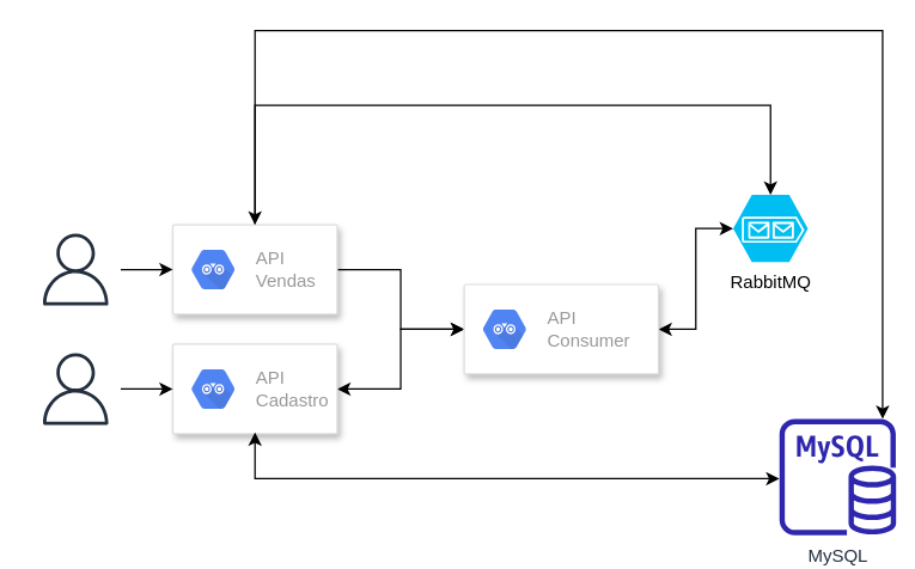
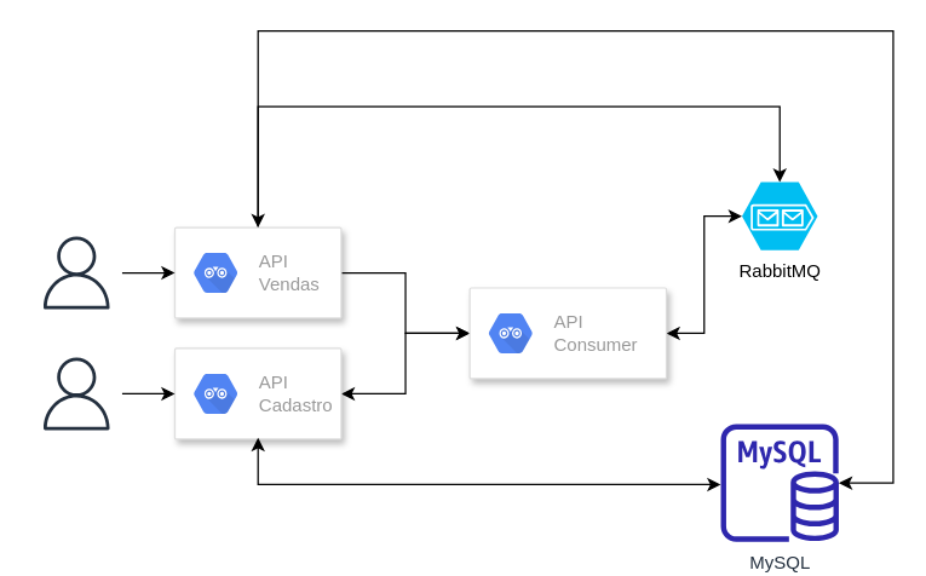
  <mxCell id="0" />
  <mxCell id="1" parent="0" />
  <mxCell id="2" style="edgeStyle=orthogonalEdgeStyle;rounded=0;jumpStyle=none;orthogonalLoop=1;jettySize=auto;html=1;entryX=0;entryY=0.5;entryDx=0;entryDy=0;startArrow=classic;startFill=1;" parent="1" source="3" target="11" edge="1"><mxGeometry relative="1" as="geometry" /></mxCell>
  <mxCell id="3" value="" style="strokeColor=#dddddd;shadow=1;strokeWidth=1;rounded=1;absoluteArcSize=1;arcSize=2;" parent="1" vertex="1"><mxGeometry x="115" y="230" width="110" height="60" as="geometry" /></mxCell>
  <mxCell id="4" value="API&lt;br&gt;Cadastro" style="sketch=0;dashed=0;connectable=0;html=1;fillColor=#5184F3;strokeColor=none;shape=mxgraph.gcp2.hexIcon;prIcon=api_analytics;part=1;labelPosition=right;verticalLabelPosition=middle;align=left;verticalAlign=middle;spacingLeft=5;fontColor=#999999;fontSize=12;" parent="3" vertex="1"><mxGeometry y="0.5" width="44" height="39" relative="1" as="geometry"><mxPoint x="5" y="-19.5" as="offset" /></mxGeometry></mxCell>
  <mxCell id="5" style="edgeStyle=orthogonalEdgeStyle;rounded=0;jumpStyle=none;orthogonalLoop=1;jettySize=auto;html=1;entryX=0.5;entryY=0;entryDx=0;entryDy=0;entryPerimeter=0;startArrow=classic;startFill=1;" parent="1" source="8" target="19" edge="1"><mxGeometry relative="1" as="geometry"><Array as="points"><mxPoint x="170" y="70" /><mxPoint x="515" y="70" /></Array></mxGeometry></mxCell>
  <mxCell id="6" style="edgeStyle=orthogonalEdgeStyle;rounded=0;jumpStyle=none;orthogonalLoop=1;jettySize=auto;html=1;entryX=0;entryY=0.5;entryDx=0;entryDy=0;startArrow=none;startFill=0;" parent="1" source="8" target="11" edge="1"><mxGeometry relative="1" as="geometry" /></mxCell>
  <mxCell id="7" style="edgeStyle=orthogonalEdgeStyle;rounded=0;orthogonalLoop=1;jettySize=auto;html=1;" edge="1" parent="1" source="8" target="18"><mxGeometry relative="1" as="geometry"><Array as="points"><mxPoint x="170" y="20" /><mxPoint x="590" y="20" /><mxPoint x="590" y="319" /></Array></mxGeometry></mxCell>
  <mxCell id="8" value="" style="strokeColor=#dddddd;shadow=1;strokeWidth=1;rounded=1;absoluteArcSize=1;arcSize=2;" parent="1" vertex="1"><mxGeometry x="115" y="150" width="110" height="60" as="geometry" /></mxCell>
  <mxCell id="9" value="API&lt;br&gt;Vendas" style="sketch=0;dashed=0;connectable=0;html=1;fillColor=#5184F3;strokeColor=none;shape=mxgraph.gcp2.hexIcon;prIcon=api_analytics;part=1;labelPosition=right;verticalLabelPosition=middle;align=left;verticalAlign=middle;spacingLeft=5;fontColor=#999999;fontSize=12;" parent="8" vertex="1"><mxGeometry y="0.5" width="44" height="39" relative="1" as="geometry"><mxPoint x="5" y="-19.5" as="offset" /></mxGeometry></mxCell>
  <mxCell id="10" style="edgeStyle=orthogonalEdgeStyle;rounded=0;jumpStyle=none;orthogonalLoop=1;jettySize=auto;html=1;entryX=0;entryY=0.5;entryDx=0;entryDy=0;entryPerimeter=0;startArrow=classic;startFill=1;" parent="1" source="11" target="19" edge="1"><mxGeometry relative="1" as="geometry" /></mxCell>
  <mxCell id="11" value="" style="strokeColor=#dddddd;shadow=1;strokeWidth=1;rounded=1;absoluteArcSize=1;arcSize=2;" parent="1" vertex="1"><mxGeometry x="310" y="190" width="130" height="60" as="geometry" /></mxCell>
  <mxCell id="12" value="API&lt;br&gt;Consumer" style="sketch=0;dashed=0;connectable=0;html=1;fillColor=#5184F3;strokeColor=none;shape=mxgraph.gcp2.hexIcon;prIcon=api_analytics;part=1;labelPosition=right;verticalLabelPosition=middle;align=left;verticalAlign=middle;spacingLeft=5;fontColor=#999999;fontSize=12;" parent="11" vertex="1"><mxGeometry y="0.5" width="44" height="39" relative="1" as="geometry"><mxPoint x="5" y="-19.5" as="offset" /></mxGeometry></mxCell>
  <mxCell id="13" value="" style="edgeStyle=orthogonalEdgeStyle;rounded=0;orthogonalLoop=1;jettySize=auto;html=1;" parent="1" source="14" target="8" edge="1"><mxGeometry relative="1" as="geometry" /></mxCell>
  <mxCell id="14" value="" style="sketch=0;outlineConnect=0;fontColor=#232F3E;gradientColor=none;strokeColor=#232F3E;fillColor=#ffffff;dashed=0;verticalLabelPosition=bottom;verticalAlign=top;align=center;html=1;fontSize=12;fontStyle=0;aspect=fixed;shape=mxgraph.aws4.resourceIcon;resIcon=mxgraph.aws4.user;" parent="1" vertex="1"><mxGeometry x="20" y="150" width="60" height="60" as="geometry" /></mxCell>
  <mxCell id="15" value="" style="edgeStyle=orthogonalEdgeStyle;rounded=0;orthogonalLoop=1;jettySize=auto;html=1;" parent="1" source="16" target="3" edge="1"><mxGeometry relative="1" as="geometry" /></mxCell>
  <mxCell id="16" value="" style="sketch=0;outlineConnect=0;fontColor=#232F3E;gradientColor=none;strokeColor=#232F3E;fillColor=#ffffff;dashed=0;verticalLabelPosition=bottom;verticalAlign=top;align=center;html=1;fontSize=12;fontStyle=0;aspect=fixed;shape=mxgraph.aws4.resourceIcon;resIcon=mxgraph.aws4.user;" parent="1" vertex="1"><mxGeometry x="20" y="230" width="60" height="60" as="geometry" /></mxCell>
  <mxCell id="17" style="edgeStyle=orthogonalEdgeStyle;rounded=0;jumpStyle=none;orthogonalLoop=1;jettySize=auto;html=1;startArrow=classic;startFill=1;" parent="1" source="18" edge="1"><mxGeometry relative="1" as="geometry"><mxPoint x="170" y="289" as="targetPoint" /><Array as="points"><mxPoint x="170" y="320" /></Array></mxGeometry></mxCell>
- <mxCell id="18" value="MySQL" style="sketch=0;outlineConnect=0;fontColor=#232F3E;gradientColor=none;fillColor=#2E27AD;strokeColor=none;dashed=0;verticalLabelPosition=bottom;verticalAlign=top;align=center;html=1;fontSize=12;fontStyle=0;aspect=fixed;pointerEvents=1;shape=mxgraph.aws4.rds_mysql_instance;" parent="1" vertex="1"><mxGeometry x="521" y="279.9" width="78" height="78" as="geometry" /></mxCell>
- <mxCell id="19" value="RabbitMQ" style="verticalLabelPosition=bottom;html=1;verticalAlign=top;align=center;strokeColor=none;fillColor=#00BEF2;shape=mxgraph.azure.storage_queue;" parent="1" vertex="1"><mxGeometry x="490" y="130" width="50" height="45" as="geometry" /></mxCell>
+ <mxCell id="18" value="MySQL" style="sketch=0;outlineConnect=0;fontColor=#232F3E;gradientColor=none;fillColor=#2E27AD;strokeColor=none;dashed=0;verticalLabelPosition=bottom;verticalAlign=top;align=center;html=1;fontSize=12;fontStyle=0;aspect=fixed;pointerEvents=1;shape=mxgraph.aws4.rds_mysql_instance;" parent="1" vertex="1"><mxGeometry x="476" y="279.9" width="78" height="78" as="geometry" /></mxCell>
+ <mxCell id="19" value="RabbitMQ" style="verticalLabelPosition=bottom;html=1;verticalAlign=top;align=center;strokeColor=none;fillColor=#00BEF2;shape=mxgraph.azure.storage_queue;" parent="1" vertex="1"><mxGeometry x="490" y="120" width="50" height="45" as="geometry" /></mxCell>
